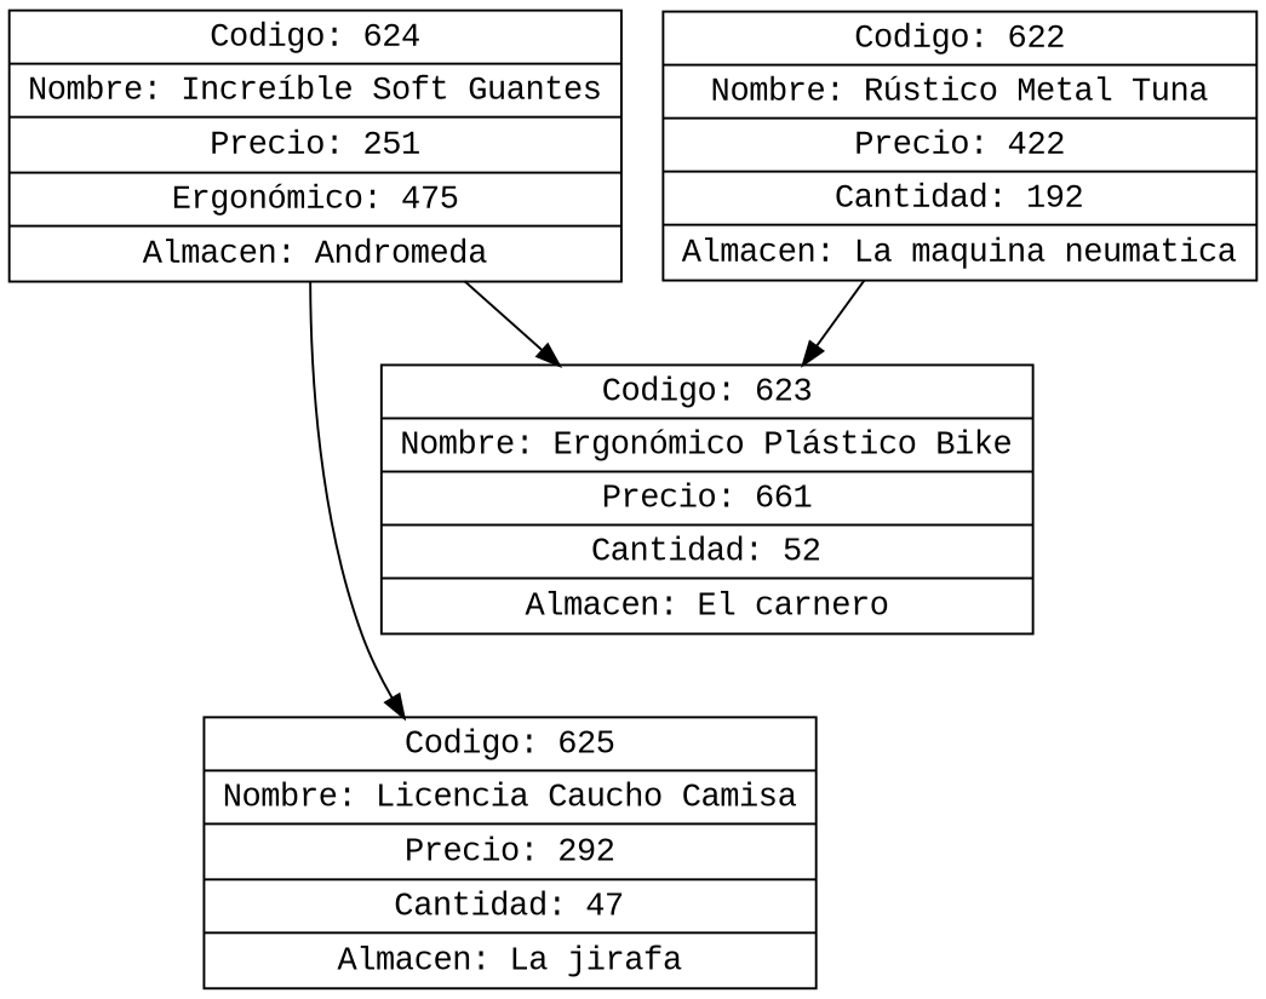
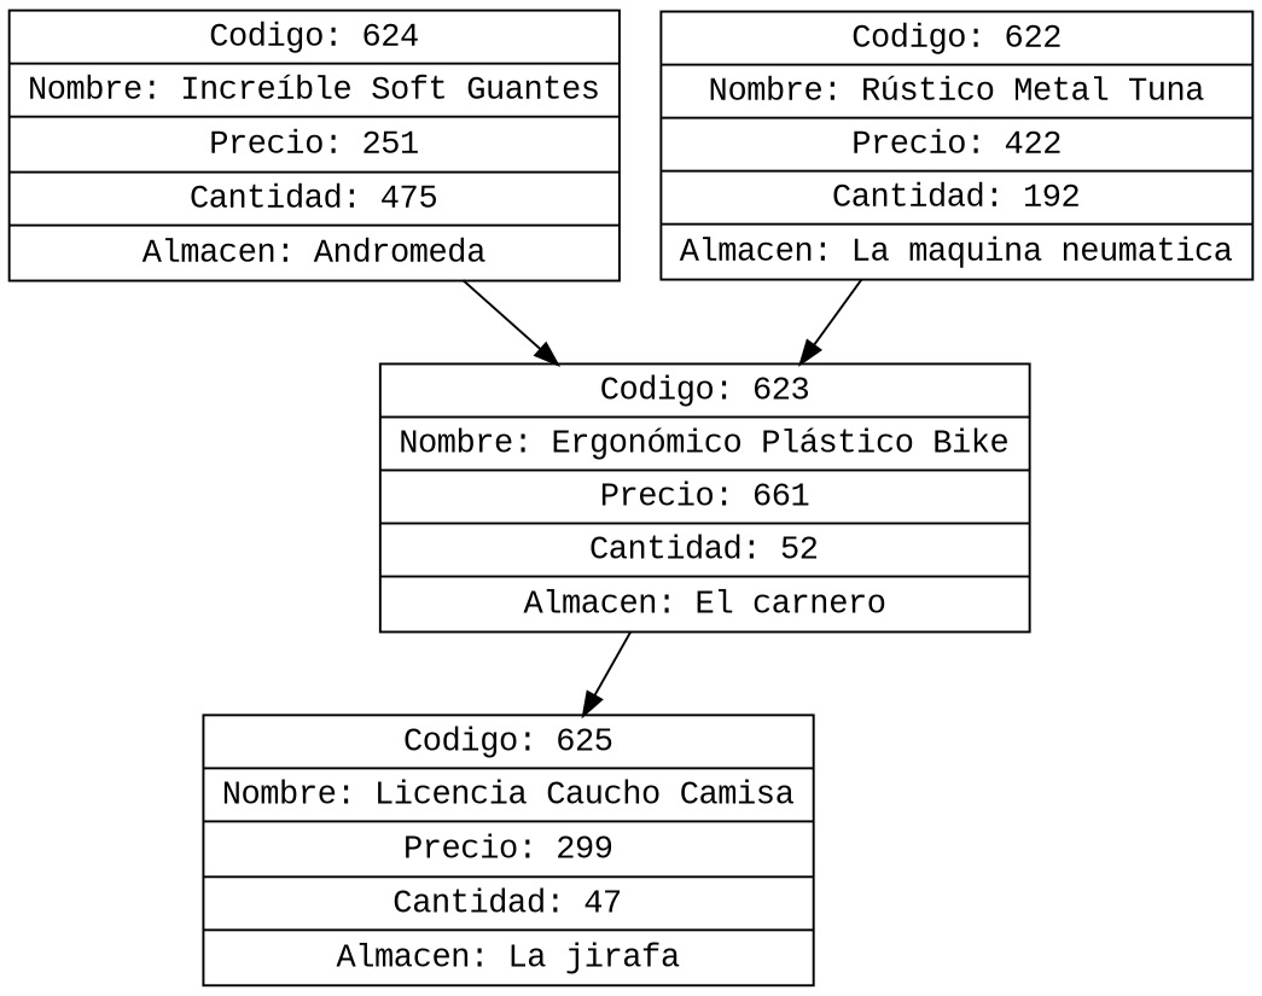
  digraph {
    fontname="Liberation Mono"
    node [fontname="Liberation Mono" shape=record]
    edge [fontname="Liberation Mono"]
-   n1 [label="{ Codigo: 624 | Nombre: Increíble Soft Guantes | Precio: 251 | Ergonómico: 475 | Almacen: Andromeda}"]
-   n2 [label="{ Codigo: 625 | Nombre: Licencia Caucho Camisa | Precio: 292 | Cantidad: 47 | Almacen: La jirafa}"]
+   n1 [label="{ Codigo: 624 | Nombre: Increíble Soft Guantes | Precio: 251 | Cantidad: 475 | Almacen: Andromeda}"]
+   n2 [label="{ Codigo: 625 | Nombre: Licencia Caucho Camisa | Precio: 299 | Cantidad: 47 | Almacen: La jirafa}"]
    n3 [label="{ Codigo: 623 | Nombre: Ergonómico Plástico Bike | Precio: 661 | Cantidad: 52 | Almacen: El carnero}"]
    n4 [label="{ Codigo: 622 | Nombre: Rústico Metal Tuna | Precio: 422 | Cantidad: 192 | Almacen: La maquina neumatica}"]
-   n1 -> n2
+   n3 -> n2
    n1 -> n3
    n4 -> n3
  }
